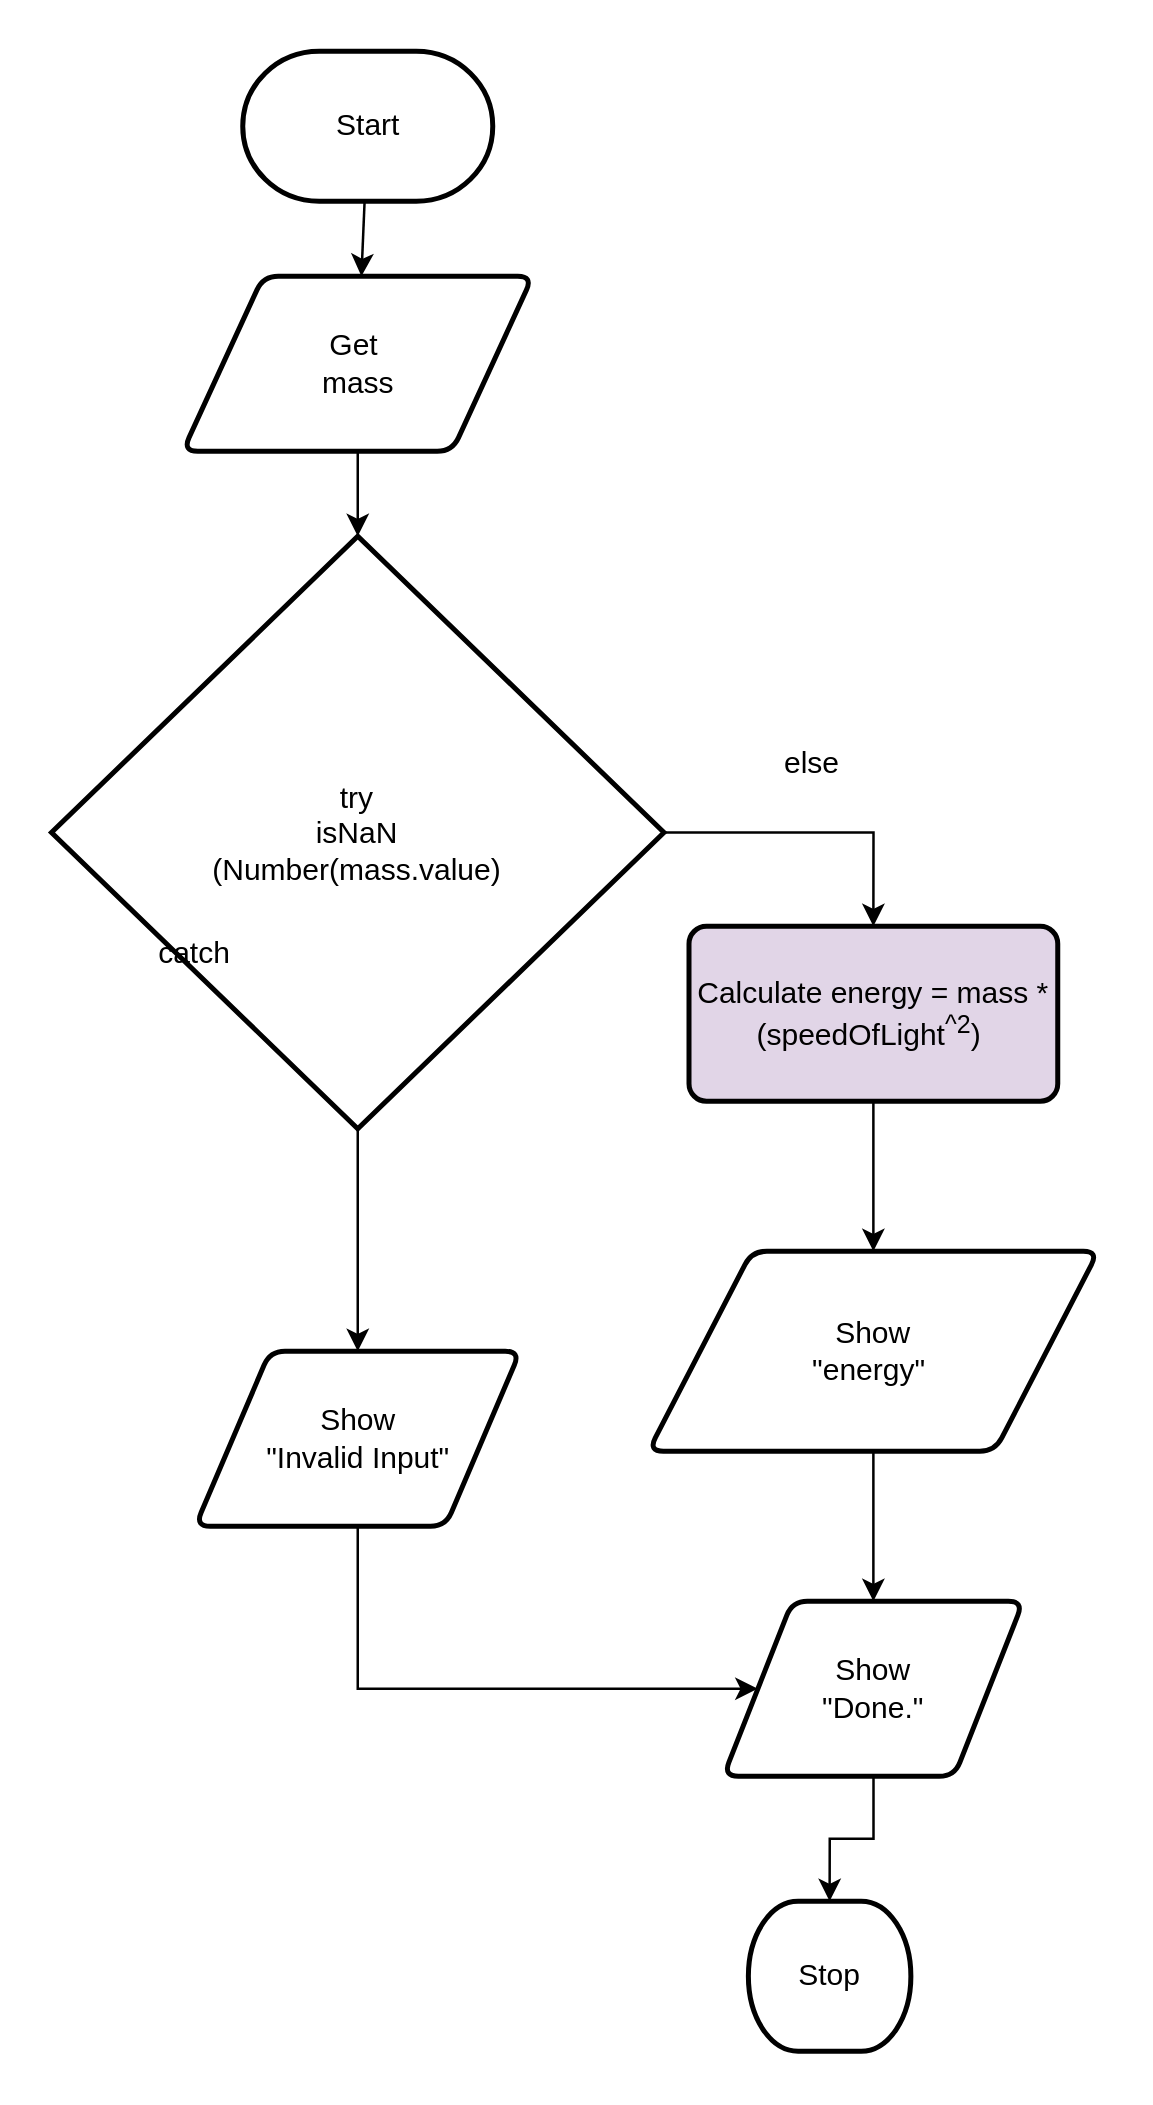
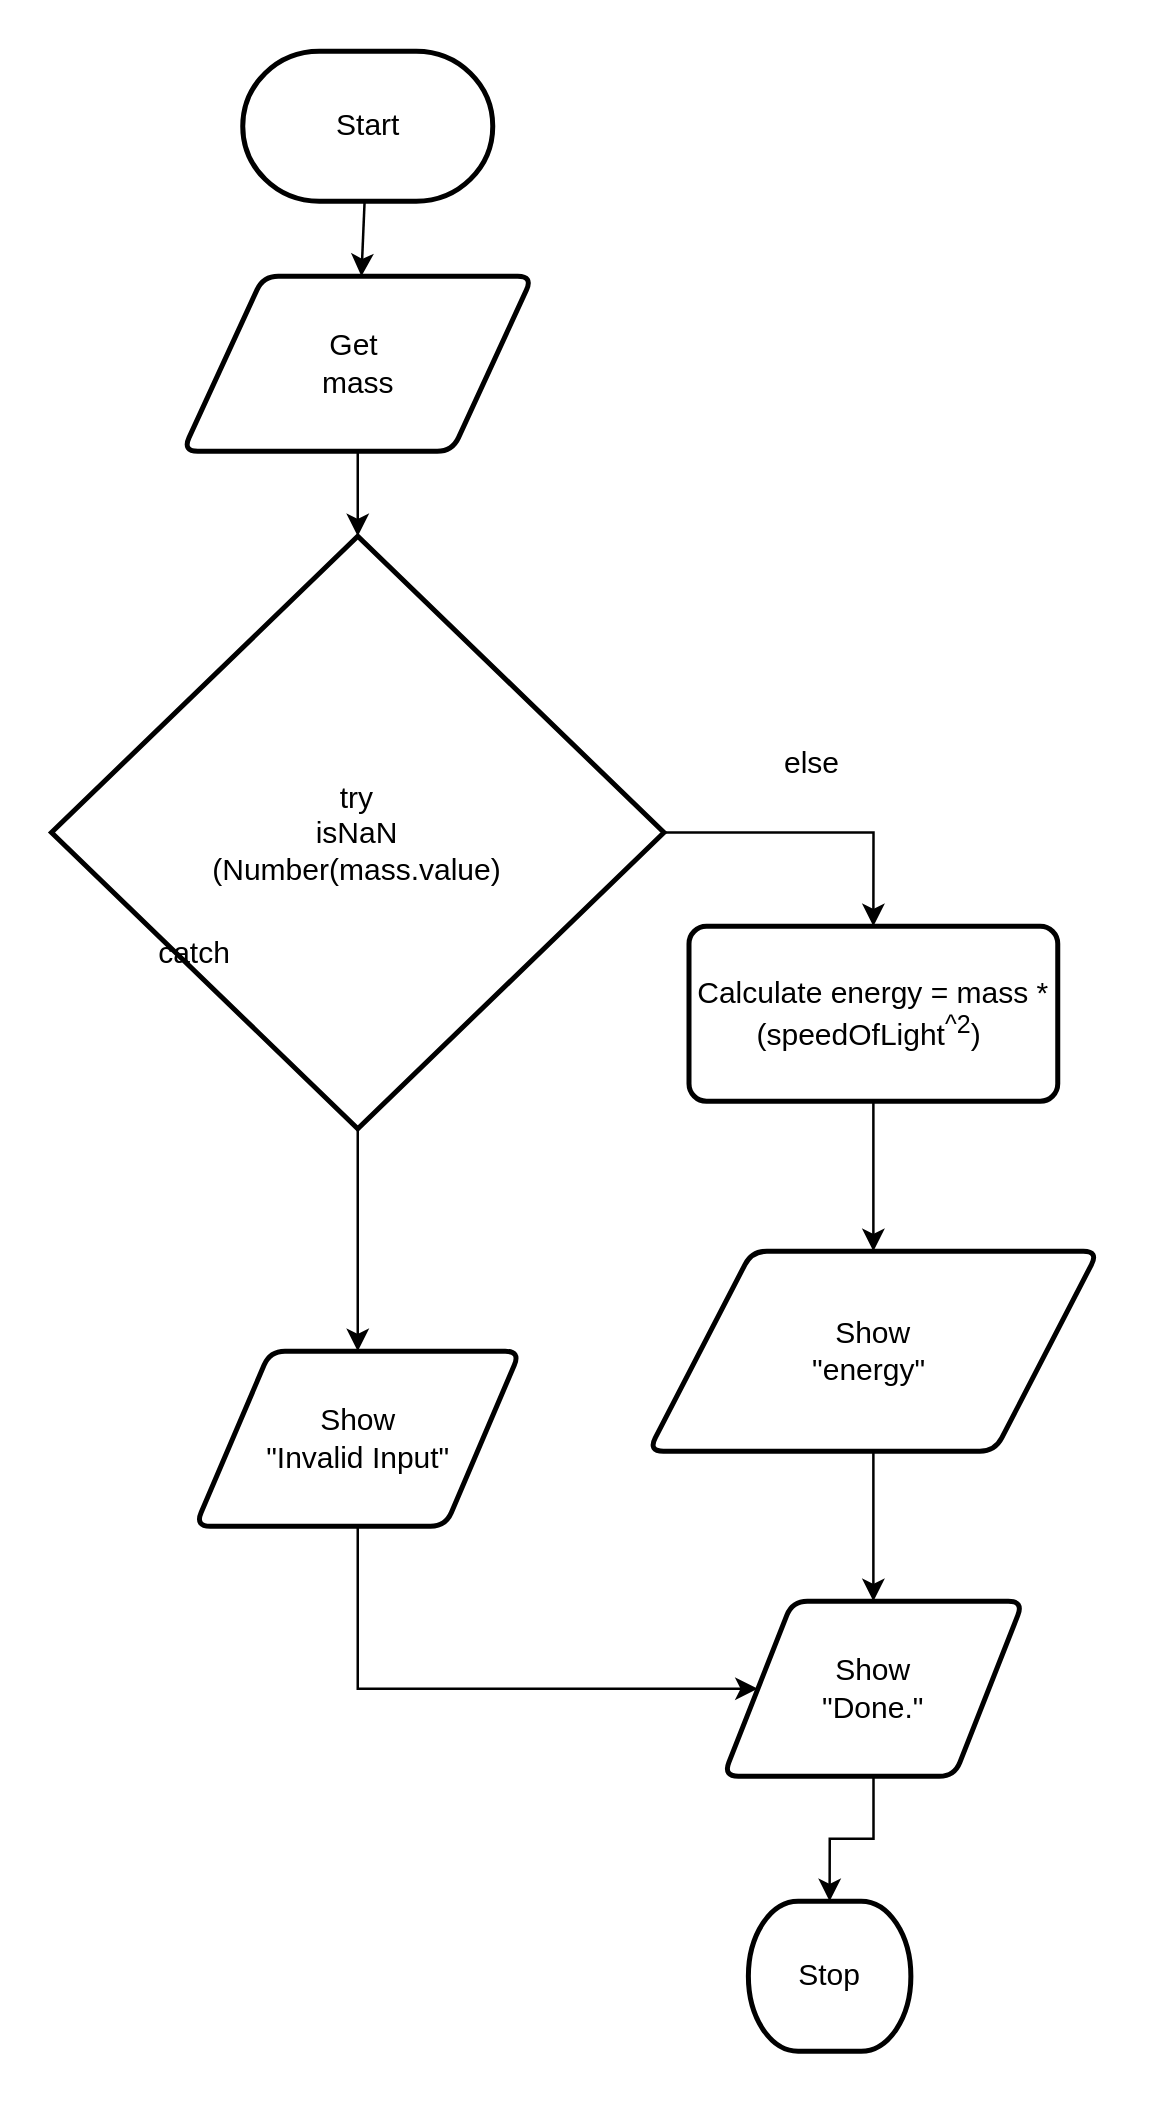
  <mxCell id="0" />
  <mxCell id="1" parent="0" />
  <mxCell id="2" value="" style="edgeStyle=none;html=1;" edge="1" parent="1" source="3" target="5"><mxGeometry relative="1" as="geometry" /></mxCell>
  <mxCell id="3" value="Start" style="strokeWidth=2;html=1;shape=mxgraph.flowchart.terminator;whiteSpace=wrap;" vertex="1" parent="1"><mxGeometry x="96.5" y="20" width="100" height="60" as="geometry" /></mxCell>
  <mxCell id="4" value="" style="edgeStyle=none;html=1;" edge="1" parent="1" source="5" target="8"><mxGeometry relative="1" as="geometry" /></mxCell>
  <mxCell id="5" value="Get&amp;nbsp;&lt;br&gt;mass" style="shape=parallelogram;html=1;strokeWidth=2;perimeter=parallelogramPerimeter;whiteSpace=wrap;rounded=1;arcSize=12;size=0.23;" vertex="1" parent="1"><mxGeometry x="72.5" y="110" width="140" height="70" as="geometry" /></mxCell>
  <mxCell id="6" value="" style="edgeStyle=none;html=1;" edge="1" parent="1" source="8" target="12"><mxGeometry relative="1" as="geometry" /></mxCell>
  <mxCell id="7" style="edgeStyle=orthogonalEdgeStyle;rounded=0;html=1;entryX=0.5;entryY=0;entryDx=0;entryDy=0;" edge="1" parent="1" source="8" target="19"><mxGeometry relative="1" as="geometry" /></mxCell>
  <mxCell id="8" value="try&lt;br&gt;isNaN&lt;br&gt;(Number(mass.value)" style="strokeWidth=2;html=1;shape=mxgraph.flowchart.decision;whiteSpace=wrap;direction=south;" vertex="1" parent="1"><mxGeometry x="20" y="214" width="245" height="237" as="geometry" /></mxCell>
  <mxCell id="9" value="" style="edgeStyle=orthogonalEdgeStyle;rounded=0;html=1;" edge="1" parent="1" source="10" target="14"><mxGeometry relative="1" as="geometry" /></mxCell>
  <mxCell id="10" value="Show&lt;br&gt;&quot;energy&quot;&amp;nbsp;" style="shape=parallelogram;html=1;strokeWidth=2;perimeter=parallelogramPerimeter;whiteSpace=wrap;rounded=1;arcSize=12;size=0.23;" vertex="1" parent="1"><mxGeometry x="258.75" y="500" width="180" height="80" as="geometry" /></mxCell>
  <mxCell id="11" style="edgeStyle=orthogonalEdgeStyle;rounded=0;html=1;entryX=0;entryY=0.5;entryDx=0;entryDy=0;" edge="1" parent="1" source="12" target="14"><mxGeometry relative="1" as="geometry"><Array as="points"><mxPoint x="142.5" y="675" /></Array></mxGeometry></mxCell>
  <mxCell id="12" value="Show&lt;br&gt;&quot;Invalid Input&quot;" style="shape=parallelogram;html=1;strokeWidth=2;perimeter=parallelogramPerimeter;whiteSpace=wrap;rounded=1;arcSize=12;size=0.23;" vertex="1" parent="1"><mxGeometry x="77.5" y="540" width="130" height="70" as="geometry" /></mxCell>
  <mxCell id="13" style="edgeStyle=orthogonalEdgeStyle;rounded=0;html=1;entryX=0.5;entryY=0;entryDx=0;entryDy=0;entryPerimeter=0;" edge="1" parent="1" source="14" target="15"><mxGeometry relative="1" as="geometry" /></mxCell>
  <mxCell id="14" value="Show&lt;br&gt;&quot;Done.&quot;" style="shape=parallelogram;html=1;strokeWidth=2;perimeter=parallelogramPerimeter;whiteSpace=wrap;rounded=1;arcSize=12;size=0.23;" vertex="1" parent="1"><mxGeometry x="288.75" y="640" width="120" height="70" as="geometry" /></mxCell>
  <mxCell id="15" value="Stop" style="strokeWidth=2;html=1;shape=mxgraph.flowchart.terminator;whiteSpace=wrap;" vertex="1" parent="1"><mxGeometry x="298.75" y="760" width="65" height="60" as="geometry" /></mxCell>
  <mxCell id="16" value="catch" style="text;html=1;align=center;verticalAlign=middle;resizable=0;points=[];autosize=1;strokeColor=none;fillColor=none;" vertex="1" parent="1"><mxGeometry x="51.5" y="366" width="50" height="30" as="geometry" /></mxCell>
  <mxCell id="17" value="else" style="text;html=1;align=center;verticalAlign=middle;resizable=0;points=[];autosize=1;strokeColor=none;fillColor=none;" vertex="1" parent="1"><mxGeometry x="298.75" y="290" width="50" height="30" as="geometry" /></mxCell>
  <mxCell id="18" value="" style="edgeStyle=none;html=1;" edge="1" parent="1" source="19" target="10"><mxGeometry relative="1" as="geometry" /></mxCell>
- <mxCell id="19" value="Calculate energy = mass * (speedOfLight&lt;sup&gt;^2&lt;/sup&gt;)&amp;nbsp;" style="rounded=1;whiteSpace=wrap;html=1;absoluteArcSize=1;arcSize=14;strokeWidth=2;fillColor=#e1d5e7;" vertex="1" parent="1"><mxGeometry x="275" y="370" width="147.5" height="70" as="geometry" /></mxCell>
+ <mxCell id="19" value="Calculate energy = mass * (speedOfLight&lt;sup&gt;^2&lt;/sup&gt;)&amp;nbsp;" style="rounded=1;whiteSpace=wrap;html=1;absoluteArcSize=1;arcSize=14;strokeWidth=2;" vertex="1" parent="1"><mxGeometry x="275" y="370" width="147.5" height="70" as="geometry" /></mxCell>
